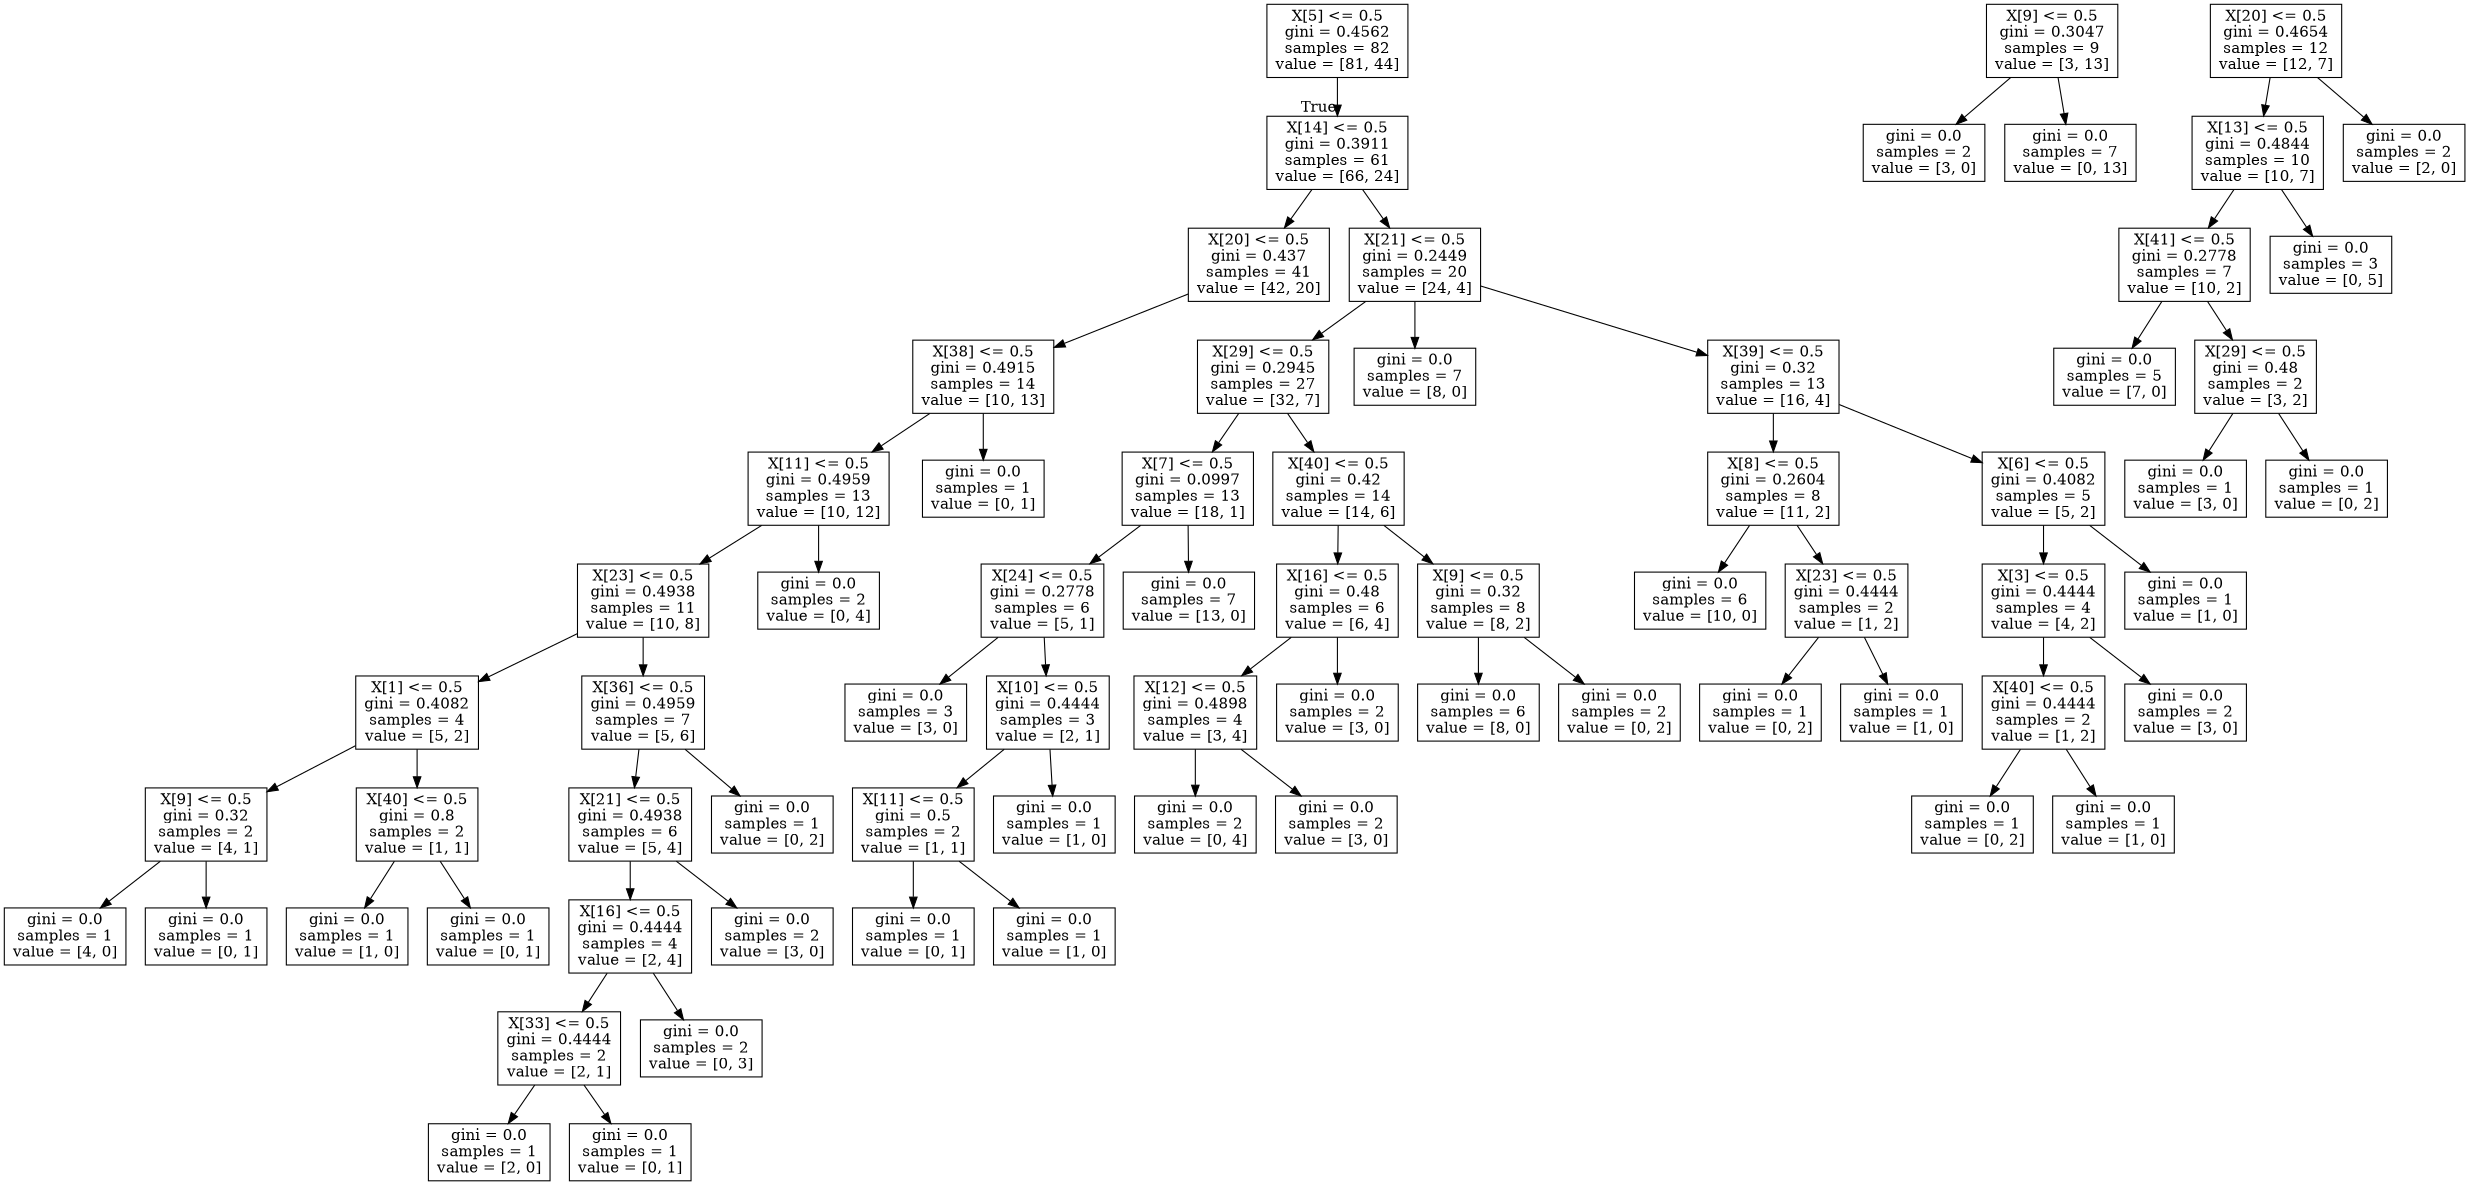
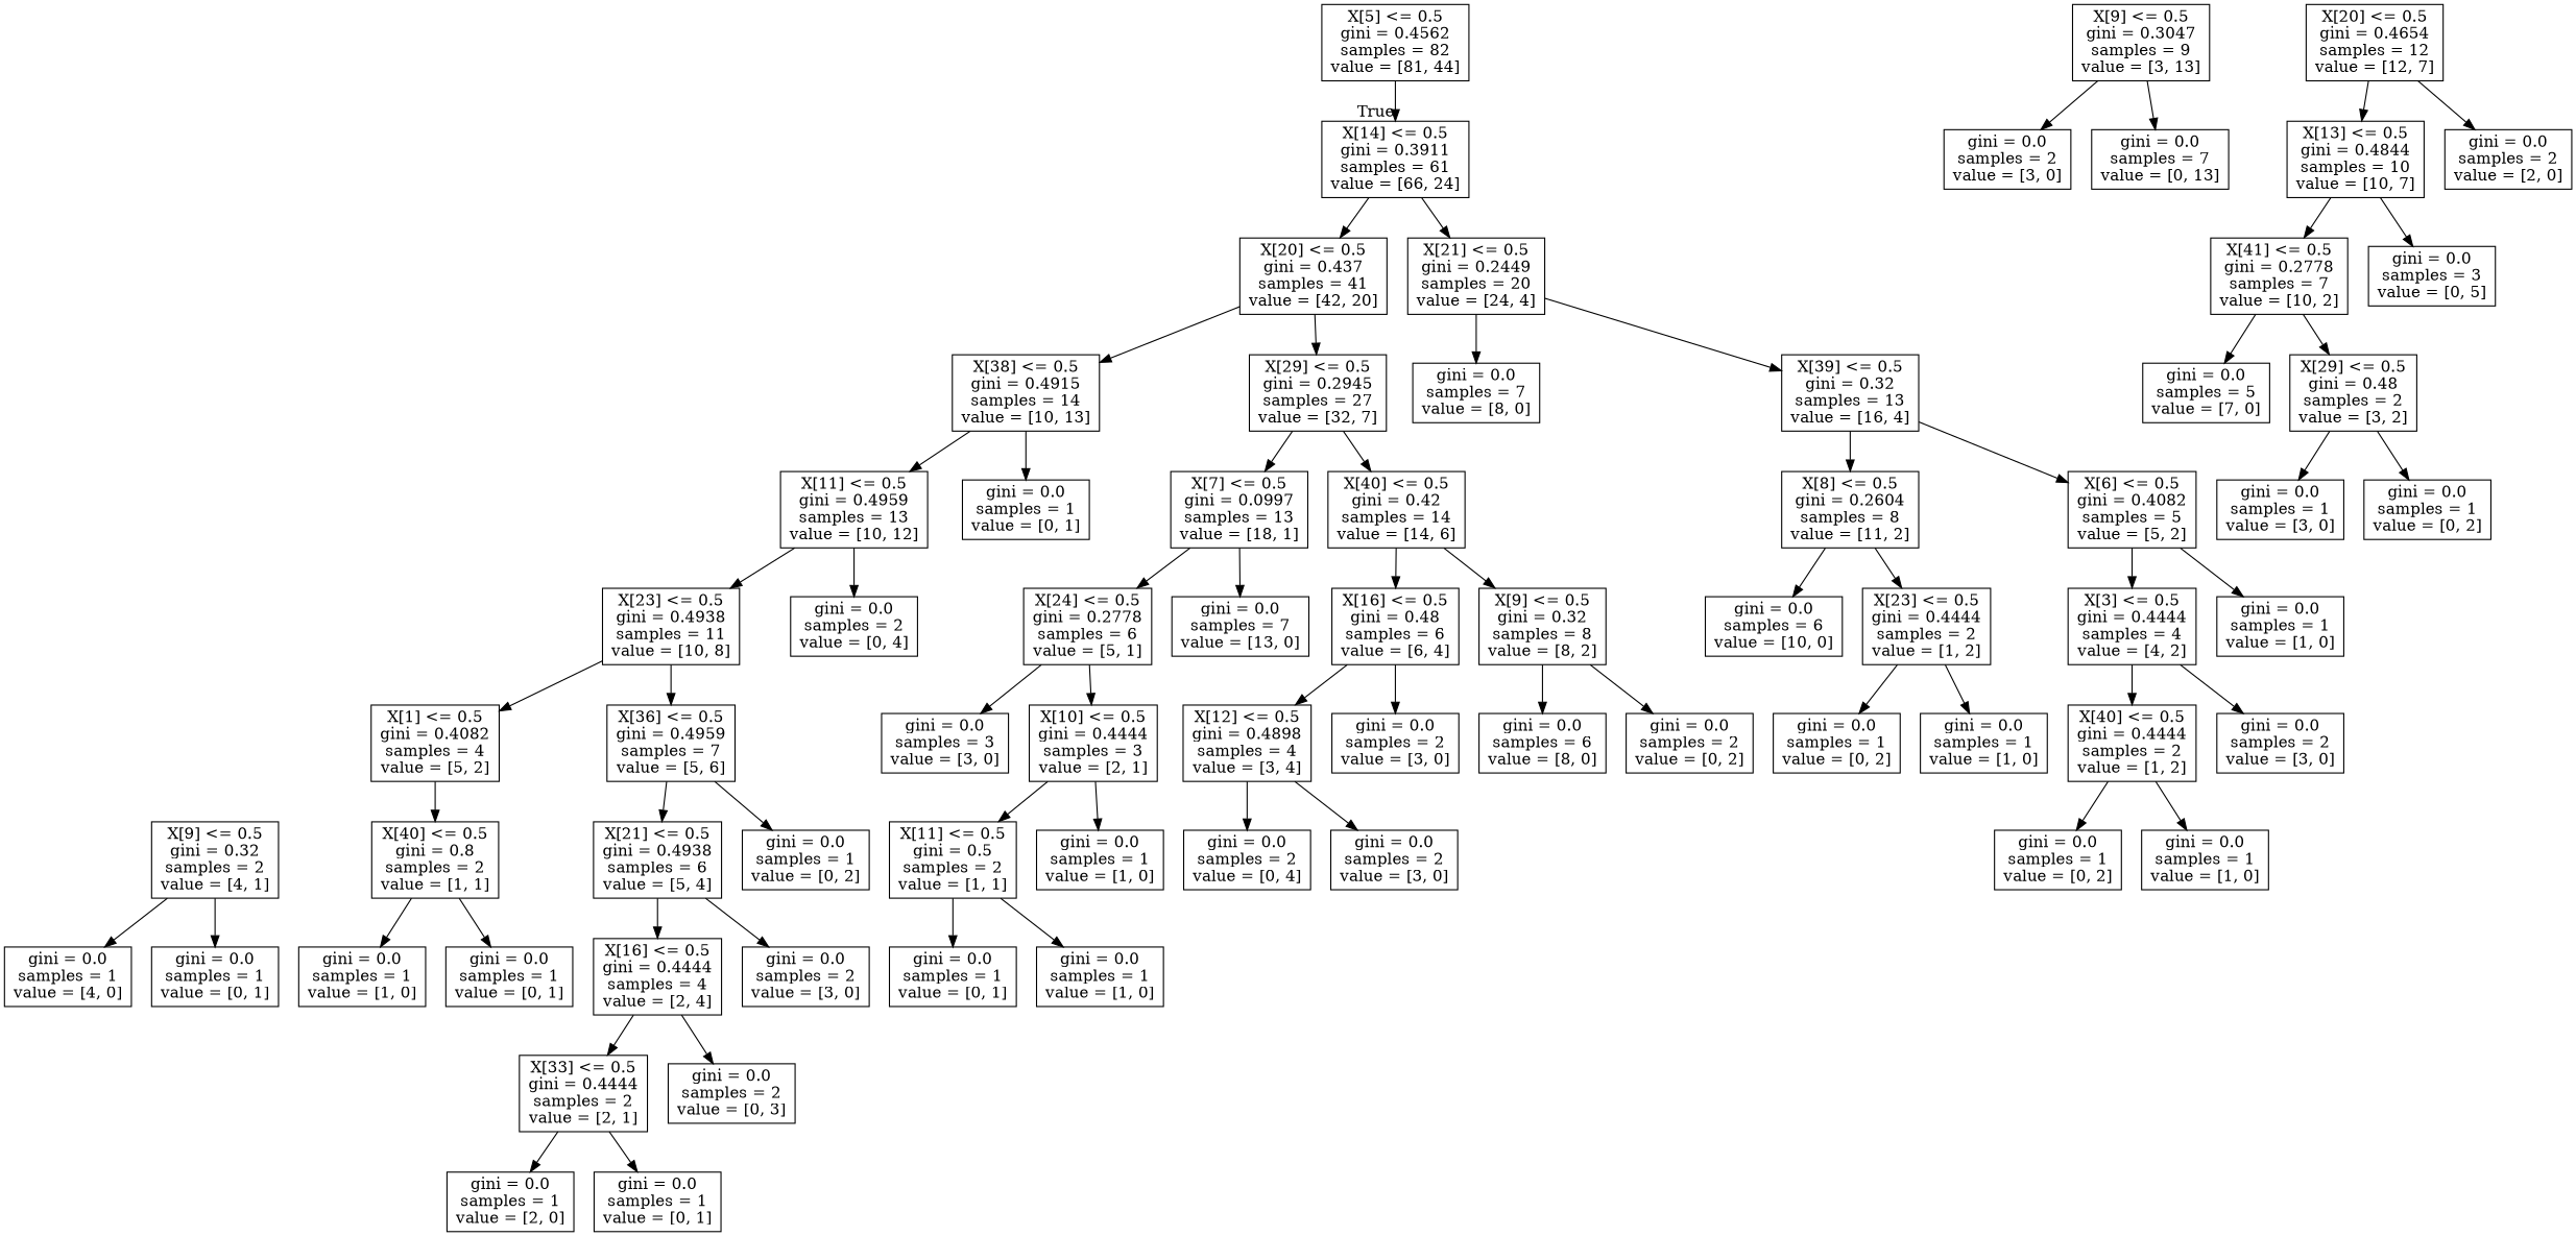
  digraph {
    node [shape=box]
    n1 [label="X[5] <= 0.5\ngini = 0.4562\nsamples = 82\nvalue = [81, 44]"]
    n2 [label="X[14] <= 0.5\ngini = 0.3911\nsamples = 61\nvalue = [66, 24]"]
    n3 [label="X[20] <= 0.5\ngini = 0.437\nsamples = 41\nvalue = [42, 20]"]
    n4 [label="X[21] <= 0.5\ngini = 0.2449\nsamples = 20\nvalue = [24, 4]"]
    n5 [label="X[29] <= 0.5\ngini = 0.2945\nsamples = 27\nvalue = [32, 7]"]
    n6 [label="X[38] <= 0.5\ngini = 0.4915\nsamples = 14\nvalue = [10, 13]"]
    n7 [label="gini = 0.0\nsamples = 7\nvalue = [8, 0]"]
    n8 [label="X[39] <= 0.5\ngini = 0.32\nsamples = 13\nvalue = [16, 4]"]
    n9 [label="X[7] <= 0.5\ngini = 0.0997\nsamples = 13\nvalue = [18, 1]"]
    n10 [label="X[40] <= 0.5\ngini = 0.42\nsamples = 14\nvalue = [14, 6]"]
    n11 [label="X[11] <= 0.5\ngini = 0.4959\nsamples = 13\nvalue = [10, 12]"]
    n12 [label="gini = 0.0\nsamples = 1\nvalue = [0, 1]"]
    n13 [label="X[24] <= 0.5\ngini = 0.2778\nsamples = 6\nvalue = [5, 1]"]
    n14 [label="gini = 0.0\nsamples = 7\nvalue = [13, 0]"]
    n15 [label="X[16] <= 0.5\ngini = 0.48\nsamples = 6\nvalue = [6, 4]"]
    n16 [label="X[9] <= 0.5\ngini = 0.32\nsamples = 8\nvalue = [8, 2]"]
    n17 [label="gini = 0.0\nsamples = 3\nvalue = [3, 0]"]
    n18 [label="X[10] <= 0.5\ngini = 0.4444\nsamples = 3\nvalue = [2, 1]"]
    n19 [label="X[11] <= 0.5\ngini = 0.5\nsamples = 2\nvalue = [1, 1]"]
    n20 [label="gini = 0.0\nsamples = 1\nvalue = [1, 0]"]
    n21 [label="gini = 0.0\nsamples = 1\nvalue = [0, 1]"]
    n22 [label="gini = 0.0\nsamples = 1\nvalue = [1, 0]"]
    n23 [label="X[12] <= 0.5\ngini = 0.4898\nsamples = 4\nvalue = [3, 4]"]
    n24 [label="gini = 0.0\nsamples = 2\nvalue = [3, 0]"]
    n25 [label="gini = 0.0\nsamples = 6\nvalue = [8, 0]"]
    n26 [label="gini = 0.0\nsamples = 2\nvalue = [0, 2]"]
    n27 [label="gini = 0.0\nsamples = 2\nvalue = [0, 4]"]
    n28 [label="gini = 0.0\nsamples = 2\nvalue = [3, 0]"]
    n29 [label="X[23] <= 0.5\ngini = 0.4938\nsamples = 11\nvalue = [10, 8]"]
    n30 [label="gini = 0.0\nsamples = 2\nvalue = [0, 4]"]
    n31 [label="X[1] <= 0.5\ngini = 0.4082\nsamples = 4\nvalue = [5, 2]"]
    n32 [label="X[36] <= 0.5\ngini = 0.4959\nsamples = 7\nvalue = [5, 6]"]
    n33 [label="X[9] <= 0.5\ngini = 0.32\nsamples = 2\nvalue = [4, 1]"]
    n34 [label="X[40] <= 0.5\ngini = 0.8\nsamples = 2\nvalue = [1, 1]"]
    n35 [label="X[21] <= 0.5\ngini = 0.4938\nsamples = 6\nvalue = [5, 4]"]
    n36 [label="gini = 0.0\nsamples = 1\nvalue = [0, 2]"]
    n37 [label="gini = 0.0\nsamples = 1\nvalue = [4, 0]"]
    n38 [label="gini = 0.0\nsamples = 1\nvalue = [0, 1]"]
    n39 [label="gini = 0.0\nsamples = 1\nvalue = [1, 0]"]
    n40 [label="gini = 0.0\nsamples = 1\nvalue = [0, 1]"]
    n41 [label="X[16] <= 0.5\ngini = 0.4444\nsamples = 4\nvalue = [2, 4]"]
    n42 [label="gini = 0.0\nsamples = 2\nvalue = [3, 0]"]
    n43 [label="X[33] <= 0.5\ngini = 0.4444\nsamples = 2\nvalue = [2, 1]"]
    n44 [label="gini = 0.0\nsamples = 2\nvalue = [0, 3]"]
    n45 [label="gini = 0.0\nsamples = 1\nvalue = [2, 0]"]
    n46 [label="gini = 0.0\nsamples = 1\nvalue = [0, 1]"]
    n47 [label="X[8] <= 0.5\ngini = 0.2604\nsamples = 8\nvalue = [11, 2]"]
    n48 [label="X[6] <= 0.5\ngini = 0.4082\nsamples = 5\nvalue = [5, 2]"]
    n49 [label="gini = 0.0\nsamples = 6\nvalue = [10, 0]"]
    n50 [label="X[23] <= 0.5\ngini = 0.4444\nsamples = 2\nvalue = [1, 2]"]
    n51 [label="X[3] <= 0.5\ngini = 0.4444\nsamples = 4\nvalue = [4, 2]"]
    n52 [label="gini = 0.0\nsamples = 1\nvalue = [1, 0]"]
    n53 [label="gini = 0.0\nsamples = 1\nvalue = [0, 2]"]
    n54 [label="gini = 0.0\nsamples = 1\nvalue = [1, 0]"]
    n55 [label="X[40] <= 0.5\ngini = 0.4444\nsamples = 2\nvalue = [1, 2]"]
    n56 [label="gini = 0.0\nsamples = 2\nvalue = [3, 0]"]
    n57 [label="gini = 0.0\nsamples = 1\nvalue = [0, 2]"]
    n58 [label="gini = 0.0\nsamples = 1\nvalue = [1, 0]"]
    n59 [label="X[9] <= 0.5\ngini = 0.3047\nsamples = 9\nvalue = [3, 13]"]
    n60 [label="gini = 0.0\nsamples = 2\nvalue = [3, 0]"]
    n61 [label="gini = 0.0\nsamples = 7\nvalue = [0, 13]"]
    n62 [label="X[20] <= 0.5\ngini = 0.4654\nsamples = 12\nvalue = [12, 7]"]
    n63 [label="X[13] <= 0.5\ngini = 0.4844\nsamples = 10\nvalue = [10, 7]"]
    n64 [label="gini = 0.0\nsamples = 2\nvalue = [2, 0]"]
    n65 [label="X[41] <= 0.5\ngini = 0.2778\nsamples = 7\nvalue = [10, 2]"]
    n66 [label="gini = 0.0\nsamples = 3\nvalue = [0, 5]"]
    n67 [label="gini = 0.0\nsamples = 5\nvalue = [7, 0]"]
    n68 [label="X[29] <= 0.5\ngini = 0.48\nsamples = 2\nvalue = [3, 2]"]
    n69 [label="gini = 0.0\nsamples = 1\nvalue = [3, 0]"]
    n70 [label="gini = 0.0\nsamples = 1\nvalue = [0, 2]"]
    n1 -> n2 [headlabel=True labelangle=45 labeldistance=2.5]
    n2 -> n3
    n2 -> n4
-   n4 -> n5
+   n3 -> n5
    n3 -> n6
    n4 -> n7
    n4 -> n8
    n5 -> n9
    n5 -> n10
    n6 -> n11
    n6 -> n12
    n8 -> n47
    n8 -> n48
    n9 -> n13
    n9 -> n14
    n10 -> n15
    n10 -> n16
    n11 -> n29
    n11 -> n30
    n13 -> n17
    n13 -> n18
    n15 -> n23
    n15 -> n24
    n16 -> n25
    n16 -> n26
    n18 -> n19
    n18 -> n20
    n19 -> n21
    n19 -> n22
    n23 -> n27
    n23 -> n28
    n29 -> n31
    n29 -> n32
-   n31 -> n33
    n31 -> n34
    n32 -> n35
    n32 -> n36
    n33 -> n37
    n33 -> n38
    n34 -> n39
    n34 -> n40
    n35 -> n41
    n35 -> n42
    n41 -> n43
    n41 -> n44
    n43 -> n45
    n43 -> n46
    n47 -> n49
    n47 -> n50
    n48 -> n51
    n48 -> n52
    n50 -> n53
    n50 -> n54
    n51 -> n55
    n51 -> n56
    n55 -> n57
    n55 -> n58
    n59 -> n60
    n59 -> n61
    n62 -> n63
    n62 -> n64
    n63 -> n65
    n63 -> n66
    n65 -> n67
    n65 -> n68
    n68 -> n69
    n68 -> n70
  }
